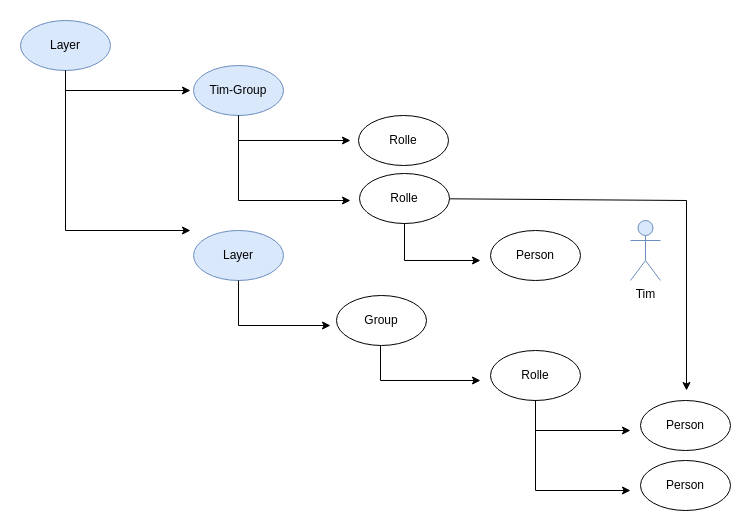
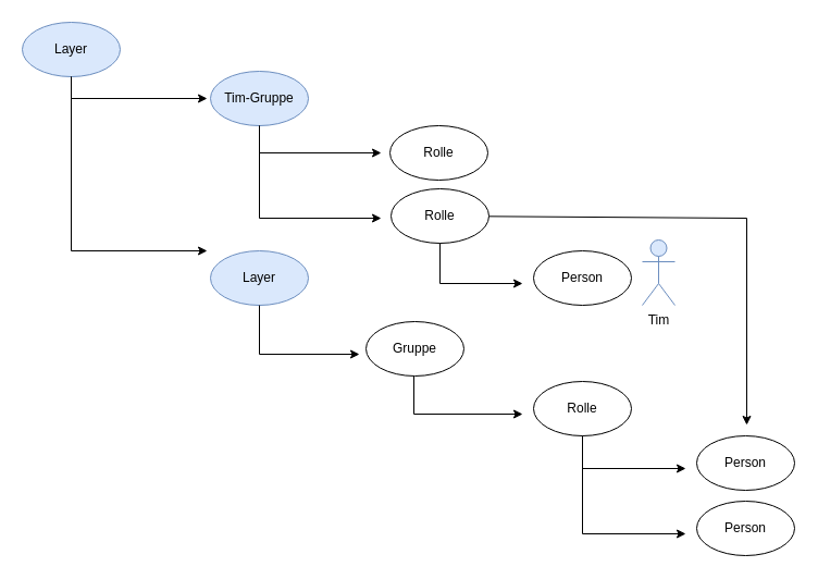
  <mxCell id="0" />
  <mxCell id="1" parent="0" />
  <mxCell id="2" value="Layer" style="ellipse;whiteSpace=wrap;html=1;fillColor=#dae8fc;strokeColor=#6c8ebf;" vertex="1" parent="1"><mxGeometry x="20" y="20" width="90" height="50" as="geometry" /></mxCell>
  <mxCell id="3" value="" style="endArrow=classic;html=1;rounded=0;exitX=0.5;exitY=1;exitDx=0;exitDy=0;" edge="1" parent="1" source="2"><mxGeometry width="50" height="50" relative="1" as="geometry"><mxPoint x="190" y="110" as="sourcePoint" /><mxPoint x="190" y="90" as="targetPoint" /><Array as="points"><mxPoint x="65" y="90" /></Array></mxGeometry></mxCell>
- <mxCell id="4" value="Tim-Group" style="ellipse;whiteSpace=wrap;html=1;fillColor=#dae8fc;strokeColor=#6c8ebf;" vertex="1" parent="1"><mxGeometry x="193" y="65" width="90" height="50" as="geometry" /></mxCell>
+ <mxCell id="4" value="Tim-Gruppe" style="ellipse;whiteSpace=wrap;html=1;fillColor=#dae8fc;strokeColor=#6c8ebf;" vertex="1" parent="1"><mxGeometry x="193" y="65" width="90" height="50" as="geometry" /></mxCell>
  <mxCell id="5" value="Layer" style="ellipse;whiteSpace=wrap;html=1;fillColor=#dae8fc;strokeColor=#6c8ebf;" vertex="1" parent="1"><mxGeometry x="193" y="230" width="90" height="50" as="geometry" /></mxCell>
  <mxCell id="6" value="" style="endArrow=classic;html=1;rounded=0;exitX=0.5;exitY=1;exitDx=0;exitDy=0;" edge="1" parent="1" source="2"><mxGeometry width="50" height="50" relative="1" as="geometry"><mxPoint x="75" y="80" as="sourcePoint" /><mxPoint x="190" y="230" as="targetPoint" /><Array as="points"><mxPoint x="65" y="230" /></Array></mxGeometry></mxCell>
- <mxCell id="7" value="Group" style="ellipse;whiteSpace=wrap;html=1;" vertex="1" parent="1"><mxGeometry x="336" y="295" width="90" height="50" as="geometry" /></mxCell>
+ <mxCell id="7" value="Gruppe" style="ellipse;whiteSpace=wrap;html=1;" vertex="1" parent="1"><mxGeometry x="336" y="295" width="90" height="50" as="geometry" /></mxCell>
  <mxCell id="8" value="" style="endArrow=classic;html=1;rounded=0;exitX=0.5;exitY=1;exitDx=0;exitDy=0;" edge="1" parent="1" source="5"><mxGeometry width="50" height="50" relative="1" as="geometry"><mxPoint x="238" y="315" as="sourcePoint" /><mxPoint x="330" y="325" as="targetPoint" /><Array as="points"><mxPoint x="238" y="325" /></Array></mxGeometry></mxCell>
  <mxCell id="9" value="" style="endArrow=classic;html=1;rounded=0;exitX=0.5;exitY=1;exitDx=0;exitDy=0;" edge="1" parent="1" source="4"><mxGeometry width="50" height="50" relative="1" as="geometry"><mxPoint x="350" y="380" as="sourcePoint" /><mxPoint x="350" y="140" as="targetPoint" /><Array as="points"><mxPoint x="238" y="140" /></Array></mxGeometry></mxCell>
  <mxCell id="10" value="Rolle" style="ellipse;whiteSpace=wrap;html=1;" vertex="1" parent="1"><mxGeometry x="358" y="115" width="90" height="50" as="geometry" /></mxCell>
  <mxCell id="11" value="Rolle" style="ellipse;whiteSpace=wrap;html=1;" vertex="1" parent="1"><mxGeometry x="359" y="173" width="90" height="50" as="geometry" /></mxCell>
  <mxCell id="12" value="" style="endArrow=classic;html=1;rounded=0;exitX=0.5;exitY=1;exitDx=0;exitDy=0;" edge="1" parent="1" source="4"><mxGeometry width="50" height="50" relative="1" as="geometry"><mxPoint x="350" y="380" as="sourcePoint" /><mxPoint x="350" y="200" as="targetPoint" /><Array as="points"><mxPoint x="238" y="200" /></Array></mxGeometry></mxCell>
  <mxCell id="13" value="" style="endArrow=classic;html=1;rounded=0;exitX=0.5;exitY=1;exitDx=0;exitDy=0;" edge="1" parent="1"><mxGeometry width="50" height="50" relative="1" as="geometry"><mxPoint x="380" y="345" as="sourcePoint" /><mxPoint x="480" y="380" as="targetPoint" /><Array as="points"><mxPoint x="380" y="380" /></Array></mxGeometry></mxCell>
  <mxCell id="14" value="Rolle" style="ellipse;whiteSpace=wrap;html=1;" vertex="1" parent="1"><mxGeometry x="490" y="350" width="90" height="50" as="geometry" /></mxCell>
  <mxCell id="15" value="" style="endArrow=classic;html=1;rounded=0;exitX=0.5;exitY=1;exitDx=0;exitDy=0;" edge="1" parent="1" source="14"><mxGeometry width="50" height="50" relative="1" as="geometry"><mxPoint x="530" y="430" as="sourcePoint" /><mxPoint x="630" y="430" as="targetPoint" /><Array as="points"><mxPoint x="535" y="430" /></Array></mxGeometry></mxCell>
  <mxCell id="16" value="Person" style="ellipse;whiteSpace=wrap;html=1;" vertex="1" parent="1"><mxGeometry x="640" y="400" width="90" height="50" as="geometry" /></mxCell>
  <mxCell id="17" value="" style="endArrow=classic;html=1;rounded=0;exitX=0.5;exitY=1;exitDx=0;exitDy=0;" edge="1" parent="1" source="11"><mxGeometry width="50" height="50" relative="1" as="geometry"><mxPoint x="350" y="380" as="sourcePoint" /><mxPoint x="480" y="260" as="targetPoint" /><Array as="points"><mxPoint x="404" y="260" /></Array></mxGeometry></mxCell>
  <mxCell id="18" value="Person" style="ellipse;whiteSpace=wrap;html=1;" vertex="1" parent="1"><mxGeometry x="490" y="230" width="90" height="50" as="geometry" /></mxCell>
  <mxCell id="19" value="Person" style="ellipse;whiteSpace=wrap;html=1;" vertex="1" parent="1"><mxGeometry x="640" y="460" width="90" height="50" as="geometry" /></mxCell>
  <mxCell id="20" value="" style="endArrow=classic;html=1;rounded=0;exitX=0.5;exitY=1;exitDx=0;exitDy=0;" edge="1" parent="1" source="14"><mxGeometry width="50" height="50" relative="1" as="geometry"><mxPoint x="550" y="570" as="sourcePoint" /><mxPoint x="630" y="490" as="targetPoint" /><Array as="points"><mxPoint x="535" y="490" /></Array></mxGeometry></mxCell>
  <mxCell id="21" value="" style="endArrow=classic;html=1;rounded=0;" edge="1" parent="1" source="11"><mxGeometry width="50" height="50" relative="1" as="geometry"><mxPoint x="455" y="198" as="sourcePoint" /><mxPoint x="686" y="390" as="targetPoint" /><Array as="points"><mxPoint x="686" y="200" /></Array></mxGeometry></mxCell>
- <mxCell id="22" value="Tim" style="shape=umlActor;verticalLabelPosition=bottom;verticalAlign=top;html=1;outlineConnect=0;fillColor=#dae8fc;strokeColor=#6c8ebf;" vertex="1" parent="1"><mxGeometry x="630" y="220" width="30" height="60" as="geometry" /></mxCell>
+ <mxCell id="22" value="Tim" style="shape=umlActor;verticalLabelPosition=bottom;verticalAlign=top;html=1;outlineConnect=0;fillColor=#dae8fc;strokeColor=#6c8ebf;" vertex="1" parent="1"><mxGeometry x="590" y="220" width="30" height="60" as="geometry" /></mxCell>
